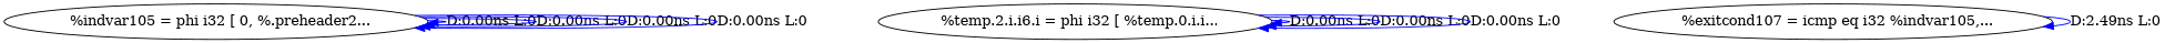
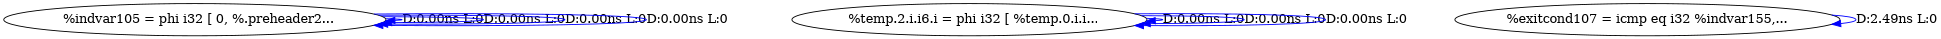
  digraph {
    edge [color=blue]
    n1 [label="  %indvar105 = phi i32 [ 0, %.preheader2..."]
    n2 [label="  %temp.2.i.i6.i = phi i32 [ %temp.0.i.i..."]
-   n3 [label="  %exitcond107 = icmp eq i32 %indvar105,..."]
+   n3 [label="%exitcond107 = icmp eq i32 %indvar155,..."]
    n1 -> n1 [label="D:0.00ns L:0"]
    n1 -> n1 [label="D:0.00ns L:0"]
    n1 -> n1 [label="D:0.00ns L:0"]
    n1 -> n1 [label="D:0.00ns L:0"]
    n2 -> n2 [label="D:0.00ns L:0"]
    n2 -> n2 [label="D:0.00ns L:0"]
    n2 -> n2 [label="D:0.00ns L:0"]
    n3 -> n3 [label="D:2.49ns L:0"]
  }
